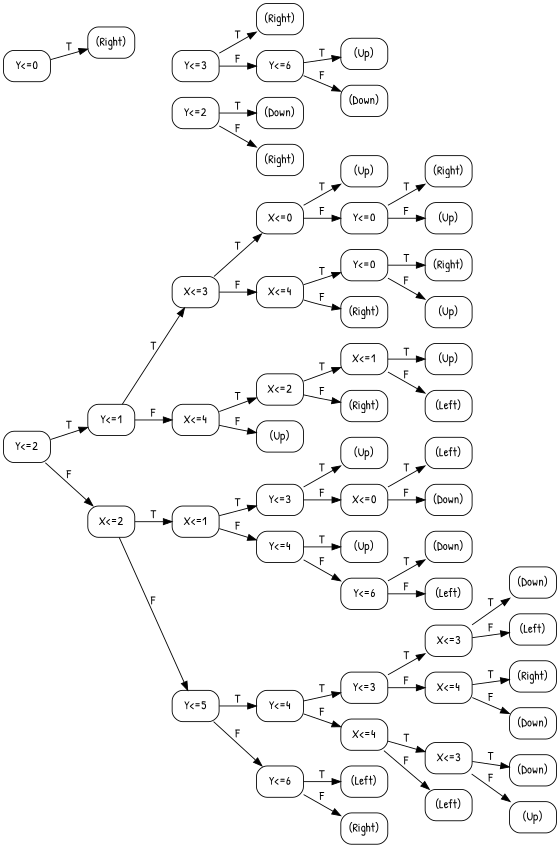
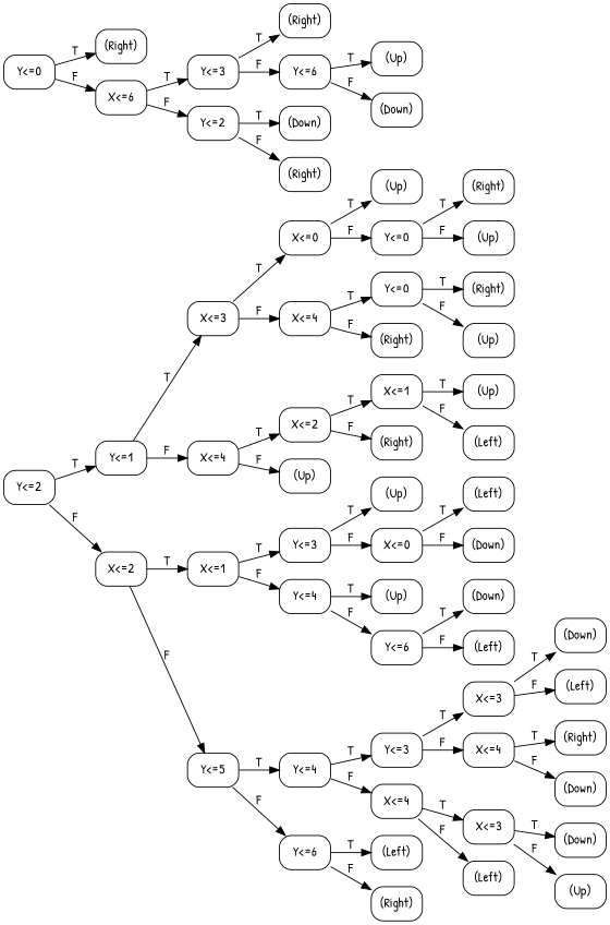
  digraph {
    fontname="Patrick Hand"
    rankdir=LR
    node [fontname="Patrick Hand" margin="0.05,0.05" shape=box style=rounded]
    edge [fontname="Patrick Hand"]
    n1 [label="(Up)"]
    n2 [label="(Right)"]
    n3 [label="(Up)"]
    n4 [label="Y<=0"]
    n5 [label="X<=0"]
    n6 [label="(Right)"]
    n7 [label="(Up)"]
    n8 [label="Y<=0"]
    n9 [label="(Right)"]
    n10 [label="X<=4"]
    n11 [label="X<=3"]
    n12 [label="(Up)"]
    n13 [label="(Left)"]
    n14 [label="X<=1"]
    n15 [label="(Right)"]
    n16 [label="X<=2"]
    n17 [label="(Up)"]
    n18 [label="X<=4"]
    n19 [label="Y<=1"]
    n20 [label="(Up)"]
    n21 [label="(Left)"]
    n22 [label="(Down)"]
    n23 [label="X<=0"]
    n24 [label="Y<=3"]
    n25 [label="(Up)"]
    n26 [label="(Down)"]
    n27 [label="(Left)"]
    n28 [label="Y<=6"]
    n29 [label="Y<=4"]
    n30 [label="X<=1"]
    n31 [label="(Down)"]
    n32 [label="(Left)"]
    n33 [label="X<=3"]
    n34 [label="(Right)"]
    n35 [label="(Down)"]
    n36 [label="X<=4"]
    n37 [label="Y<=3"]
    n38 [label="(Down)"]
    n39 [label="(Up)"]
    n40 [label="X<=3"]
    n41 [label="(Left)"]
    n42 [label="X<=4"]
    n43 [label="Y<=4"]
    n44 [label="(Left)"]
    n45 [label="(Right)"]
    n46 [label="Y<=6"]
    n47 [label="Y<=5"]
    n48 [label="X<=2"]
    n49 [label="Y<=2"]
    n50 [label="(Right)"]
    n51 [label="(Right)"]
    n52 [label="(Up)"]
    n53 [label="(Down)"]
    n54 [label="Y<=6"]
    n55 [label="Y<=3"]
    n56 [label="(Down)"]
    n57 [label="(Right)"]
    n58 [label="Y<=2"]
+   n59 [label="X<=6"]
    n60 [label="Y<=0"]
    n4 -> n2 [label=T]
    n4 -> n3 [label=F]
    n5 -> n1 [label=T]
    n5 -> n4 [label=F]
    n8 -> n6 [label=T]
    n8 -> n7 [label=F]
    n10 -> n8 [label=T]
    n10 -> n9 [label=F]
    n11 -> n5 [label=T]
    n11 -> n10 [label=F]
    n14 -> n12 [label=T]
    n14 -> n13 [label=F]
    n16 -> n14 [label=T]
    n16 -> n15 [label=F]
    n18 -> n16 [label=T]
    n18 -> n17 [label=F]
    n19 -> n11 [label=T]
    n19 -> n18 [label=F]
    n23 -> n21 [label=T]
    n23 -> n22 [label=F]
    n24 -> n20 [label=T]
    n24 -> n23 [label=F]
    n28 -> n26 [label=T]
    n28 -> n27 [label=F]
    n29 -> n25 [label=T]
    n29 -> n28 [label=F]
    n30 -> n24 [label=T]
    n30 -> n29 [label=F]
    n33 -> n31 [label=T]
    n33 -> n32 [label=F]
    n36 -> n34 [label=T]
    n36 -> n35 [label=F]
    n37 -> n33 [label=T]
    n37 -> n36 [label=F]
    n40 -> n38 [label=T]
    n40 -> n39 [label=F]
    n42 -> n40 [label=T]
    n42 -> n41 [label=F]
    n43 -> n37 [label=T]
    n43 -> n42 [label=F]
    n46 -> n44 [label=T]
    n46 -> n45 [label=F]
    n47 -> n43 [label=T]
    n47 -> n46 [label=F]
    n48 -> n30 [label=T]
    n48 -> n47 [label=F]
    n49 -> n19 [label=T]
    n49 -> n48 [label=F]
    n54 -> n52 [label=T]
    n54 -> n53 [label=F]
    n55 -> n51 [label=T]
    n55 -> n54 [label=F]
    n58 -> n56 [label=T]
    n58 -> n57 [label=F]
+   n59 -> n55 [label=T]
+   n59 -> n58 [label=F]
    n60 -> n50 [label=T]
+   n60 -> n59 [label=F]
  }
